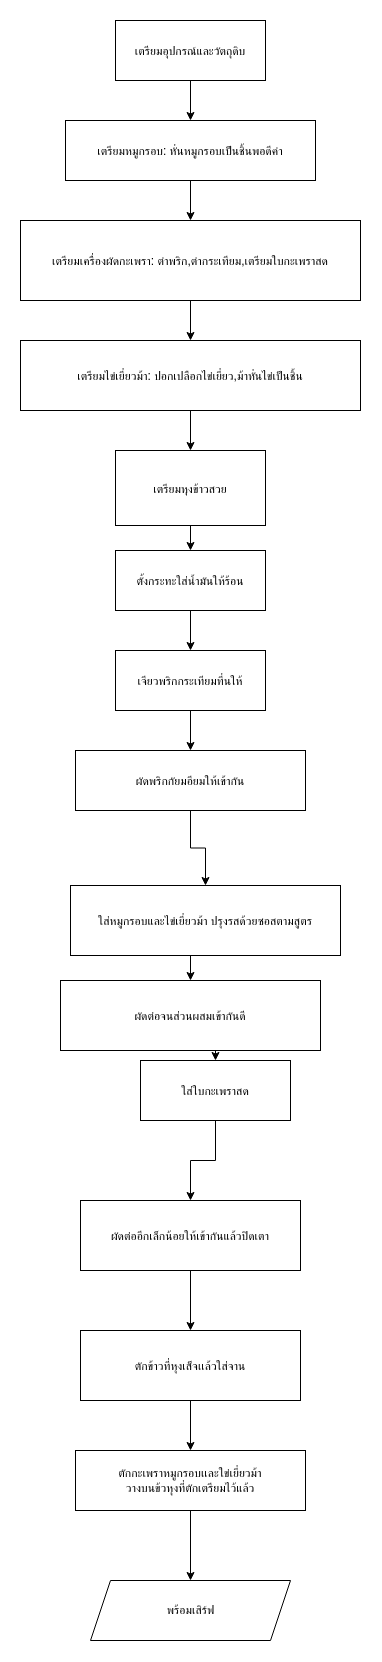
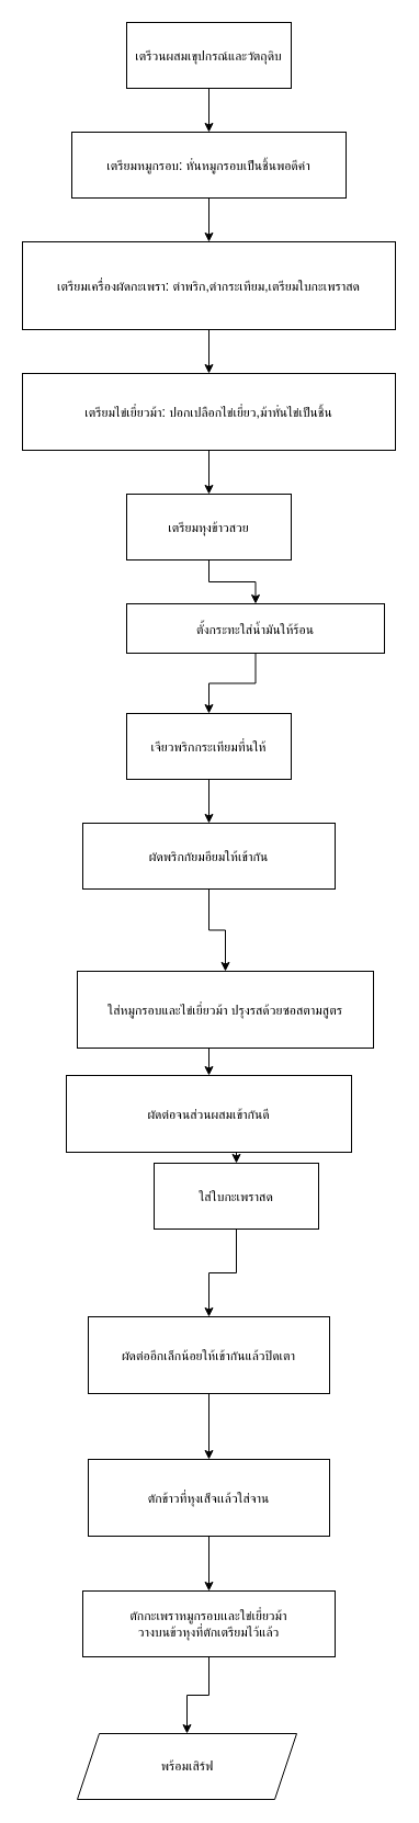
  <mxCell id="0" />
  <mxCell id="1" parent="0" />
- <mxCell id="2" value="เตรียมอุปกรณ์และวัตถุดิบ" style="whiteSpace:wrap;html:1;strokeWidth:2;" vertex="1" parent="1"><mxGeometry x="115" y="20" width="150" height="60" as="geometry" /></mxCell>
+ <mxCell id="2" value="เตรีวนผสมเขุปกรณ์และวัตถุดิบ" style="whiteSpace:wrap;html:1;strokeWidth:2;" vertex="1" parent="1"><mxGeometry x="115" y="20" width="150" height="60" as="geometry" /></mxCell>
  <mxCell id="3" value="เตรียมหมูกรอบ: หั่นหมูกรอบเป็นชิ้นพอดีคำ" style="whiteSpace:wrap;html:1;strokeWidth:2;" vertex="1" parent="1"><mxGeometry x="65" y="120" width="250" height="60" as="geometry" /></mxCell>
  <mxCell id="4" value="" style="edgeStyle=orthogonalEdgeStyle;rounded=0;orthogonalLoop=1;jettySize=auto;html=1;exitX=0.5;exitY=1;exitDx=0;exitDy=0;entryX=0.5;entryY=0;entryDx=0;entryDy=0;" edge="1" parent="1" source="2" target="3"><mxGeometry relative="1" as="geometry" /></mxCell>
  <mxCell id="5" value="เตรียมเครื่องผัดกะเพรา: ตำพริก,ตำกระเทียม,เตรียมใบกะเพราสด" style="whiteSpace:wrap;html:1;strokeWidth:2;" vertex="1" parent="1"><mxGeometry x="20" y="220" width="340" height="80" as="geometry" /></mxCell>
  <mxCell id="6" value="" style="edgeStyle=orthogonalEdgeStyle;rounded=0;orthogonalLoop=1;jettySize=auto;html=1;exitX=0.5;exitY=1;exitDx=0;exitDy=0;entryX=0.5;entryY=0;entryDx=0;entryDy=0;" edge="1" parent="1" source="3" target="5"><mxGeometry relative="1" as="geometry" /></mxCell>
  <mxCell id="7" value="เตรียมไข่เยี่ยวม้า: ปอกเปลือกไข่เยี่ยว,ม้าหั่นไข่เป็นชิ้น" style="whiteSpace:wrap;html:1;strokeWidth:2;" vertex="1" parent="1"><mxGeometry x="20" y="340" width="340" height="70" as="geometry" /></mxCell>
  <mxCell id="8" value="" style="edgeStyle=orthogonalEdgeStyle;rounded=0;orthogonalLoop=1;jettySize=auto;html=1;exitX=0.5;exitY=1;exitDx=0;exitDy=0;entryX=0.5;entryY=0;entryDx=0;entryDy=0;" edge="1" parent="1" source="5" target="7"><mxGeometry relative="1" as="geometry" /></mxCell>
- <mxCell id="9" value="เตรียมหุงข้าวสวย" style="whiteSpace:wrap;html:1;strokeWidth:2;" vertex="1" parent="1"><mxGeometry x="115" y="450" width="150" height="75" as="geometry" /></mxCell>
+ <mxCell id="9" value="เตรียมหุงข้าวสวย" style="whiteSpace:wrap;html:1;strokeWidth:2;" vertex="1" parent="1"><mxGeometry x="115" y="450" width="150" height="60" as="geometry" /></mxCell>
  <mxCell id="10" value="" style="edgeStyle=orthogonalEdgeStyle;rounded=0;orthogonalLoop=1;jettySize=auto;html=1;exitX=0.5;exitY=1;exitDx=0;exitDy=0;entryX=0.5;entryY=0;entryDx=0;entryDy=0;" edge="1" parent="1" source="7" target="9"><mxGeometry relative="1" as="geometry" /></mxCell>
- <mxCell id="11" value="ตั้งกระทะใส่น้ำมันให้ร้อน" style="whiteSpace:wrap;html:1;strokeWidth:2;" vertex="1" parent="1"><mxGeometry x="115" y="550" width="150" height="60" as="geometry" /></mxCell>
+ <mxCell id="11" value="ตั้งกระทะใส่น้ำมันให้ร้อน" style="whiteSpace:wrap;html:1;strokeWidth:2;" vertex="1" parent="1"><mxGeometry x="115" y="550" width="235" height="45" as="geometry" /></mxCell>
  <mxCell id="12" value="" style="edgeStyle=orthogonalEdgeStyle;rounded=0;orthogonalLoop=1;jettySize=auto;html=1;exitX=0.5;exitY=1;exitDx=0;exitDy=0;entryX=0.5;entryY=0;entryDx=0;entryDy=0;" edge="1" parent="1" source="9" target="11"><mxGeometry relative="1" as="geometry" /></mxCell>
  <mxCell id="13" value="เจียวพริกกระเทียมที่นให้" style="whiteSpace:wrap;html:1;strokeWidth:2;" vertex="1" parent="1"><mxGeometry x="115" y="650" width="150" height="60" as="geometry" /></mxCell>
  <mxCell id="14" value="" style="edgeStyle=orthogonalEdgeStyle;rounded=0;orthogonalLoop=1;jettySize=auto;html=1;exitX=0.5;exitY=1;exitDx=0;exitDy=0;entryX=0.5;entryY=0;entryDx=0;entryDy=0;" edge="1" parent="1" source="11" target="13"><mxGeometry relative="1" as="geometry" /></mxCell>
  <mxCell id="15" value="" style="edgeStyle=orthogonalEdgeStyle;rounded=0;orthogonalLoop=1;jettySize=auto;html=1;" edge="1" parent="1" source="16" target="18"><mxGeometry relative="1" as="geometry" /></mxCell>
  <mxCell id="16" value="ผัดพริกกัยมอียมให้เข้ากัน" style="whiteSpace:wrap;html:1;strokeWidth:2;" vertex="1" parent="1"><mxGeometry x="75" y="750" width="230" height="60" as="geometry" /></mxCell>
  <mxCell id="17" value="" style="edgeStyle=orthogonalEdgeStyle;rounded=0;orthogonalLoop=1;jettySize=auto;html=1;exitX=0.5;exitY=1;exitDx=0;exitDy=0;entryX=0.5;entryY=0;entryDx=0;entryDy=0;" edge="1" parent="1" source="13" target="16"><mxGeometry relative="1" as="geometry" /></mxCell>
  <mxCell id="18" value="ใส่หมูกรอบและไข่เยี่ยวม้า ปรุงรสด้วยซอสตามสูตร" style="whiteSpace:wrap;html:1;strokeWidth:2;" vertex="1" parent="1"><mxGeometry x="70" y="885" width="270" height="70" as="geometry" /></mxCell>
  <mxCell id="19" value="ผัดต่อจนส่วนผสมเข้ากันดี" style="whiteSpace:wrap;html:1;strokeWidth:2;" vertex="1" parent="1"><mxGeometry x="60" y="980" width="260" height="70" as="geometry" /></mxCell>
  <mxCell id="20" value="" style="edgeStyle=orthogonalEdgeStyle;rounded=0;orthogonalLoop=1;jettySize=auto;html=1;exitX=0.5;exitY=1;exitDx=0;exitDy=0;entryX=0.5;entryY=0;entryDx=0;entryDy=0;" edge="1" parent="1" source="18" target="19"><mxGeometry relative="1" as="geometry" /></mxCell>
  <mxCell id="21" value="ใส่ใบกะเพราสด" style="whiteSpace:wrap;html:1;strokeWidth:2;" vertex="1" parent="1"><mxGeometry x="140" y="1060" width="150" height="60" as="geometry" /></mxCell>
  <mxCell id="22" value="" style="edgeStyle=orthogonalEdgeStyle;rounded=0;orthogonalLoop=1;jettySize=auto;html=1;exitX=0.5;exitY=1;exitDx=0;exitDy=0;entryX=0.5;entryY=0;entryDx=0;entryDy=0;" edge="1" parent="1" source="19" target="21"><mxGeometry relative="1" as="geometry" /></mxCell>
  <mxCell id="23" value="" style="edgeStyle=orthogonalEdgeStyle;rounded=0;orthogonalLoop=1;jettySize=auto;html=1;" edge="1" parent="1" source="24" target="28"><mxGeometry relative="1" as="geometry" /></mxCell>
  <mxCell id="24" value="ผัดต่ออีกเล็กน้อยให้เข้ากันแล้วปิดเตา" style="whiteSpace:wrap;html:1;strokeWidth:2;" vertex="1" parent="1"><mxGeometry x="80" y="1200" width="220" height="70" as="geometry" /></mxCell>
  <mxCell id="25" value="" style="edgeStyle=orthogonalEdgeStyle;rounded=0;orthogonalLoop=1;jettySize=auto;html=1;exitX=0.5;exitY=1;exitDx=0;exitDy=0;entryX=0.5;entryY=0;entryDx=0;entryDy=0;" edge="1" parent="1" source="21" target="24"><mxGeometry relative="1" as="geometry" /></mxCell>
- <mxCell id="26" value="พร้อมเสิร์ฟ" style="shape=parallelogram;perimeter=parallelogramPerimeter;whiteSpace:wrap;html=1;fixedSize=1;" vertex="1" parent="1"><mxGeometry x="90" y="1580" width="200" height="60" as="geometry" /></mxCell>
+ <mxCell id="26" value="พร้อมเสิร์ฟ" style="shape=parallelogram;perimeter=parallelogramPerimeter;whiteSpace:wrap;html=1;fixedSize=1;" vertex="1" parent="1"><mxGeometry x="70" y="1580" width="200" height="60" as="geometry" /></mxCell>
  <mxCell id="27" value="" style="edgeStyle=orthogonalEdgeStyle;rounded=0;orthogonalLoop=1;jettySize=auto;html=1;" edge="1" parent="1" source="28" target="30"><mxGeometry relative="1" as="geometry" /></mxCell>
  <mxCell id="28" value="ตักข้าวที่หุงเส็จเเล้วใส่จาน" style="whiteSpace:wrap;html:1;strokeWidth:2;" vertex="1" parent="1"><mxGeometry x="80" y="1330" width="220" height="70" as="geometry" /></mxCell>
  <mxCell id="29" value="" style="edgeStyle=orthogonalEdgeStyle;rounded=0;orthogonalLoop=1;jettySize=auto;html=1;" edge="1" parent="1" source="30" target="26"><mxGeometry relative="1" as="geometry" /></mxCell>
  <mxCell id="30" value="ตักกะเพรา&lt;span style=&quot;background-color: transparent; color: light-dark(rgb(0, 0, 0), rgb(255, 255, 255));&quot;&gt;หมูกรอบเเละใข่เยี่ยวม้า&lt;/span&gt;&lt;div&gt;วางบนข้วหุงที่ตักเตรียมไว้แล้ว&lt;/div&gt;" style="rounded=0;whiteSpace=wrap;html=1;" vertex="1" parent="1"><mxGeometry x="75" y="1450" width="230" height="60" as="geometry" /></mxCell>
